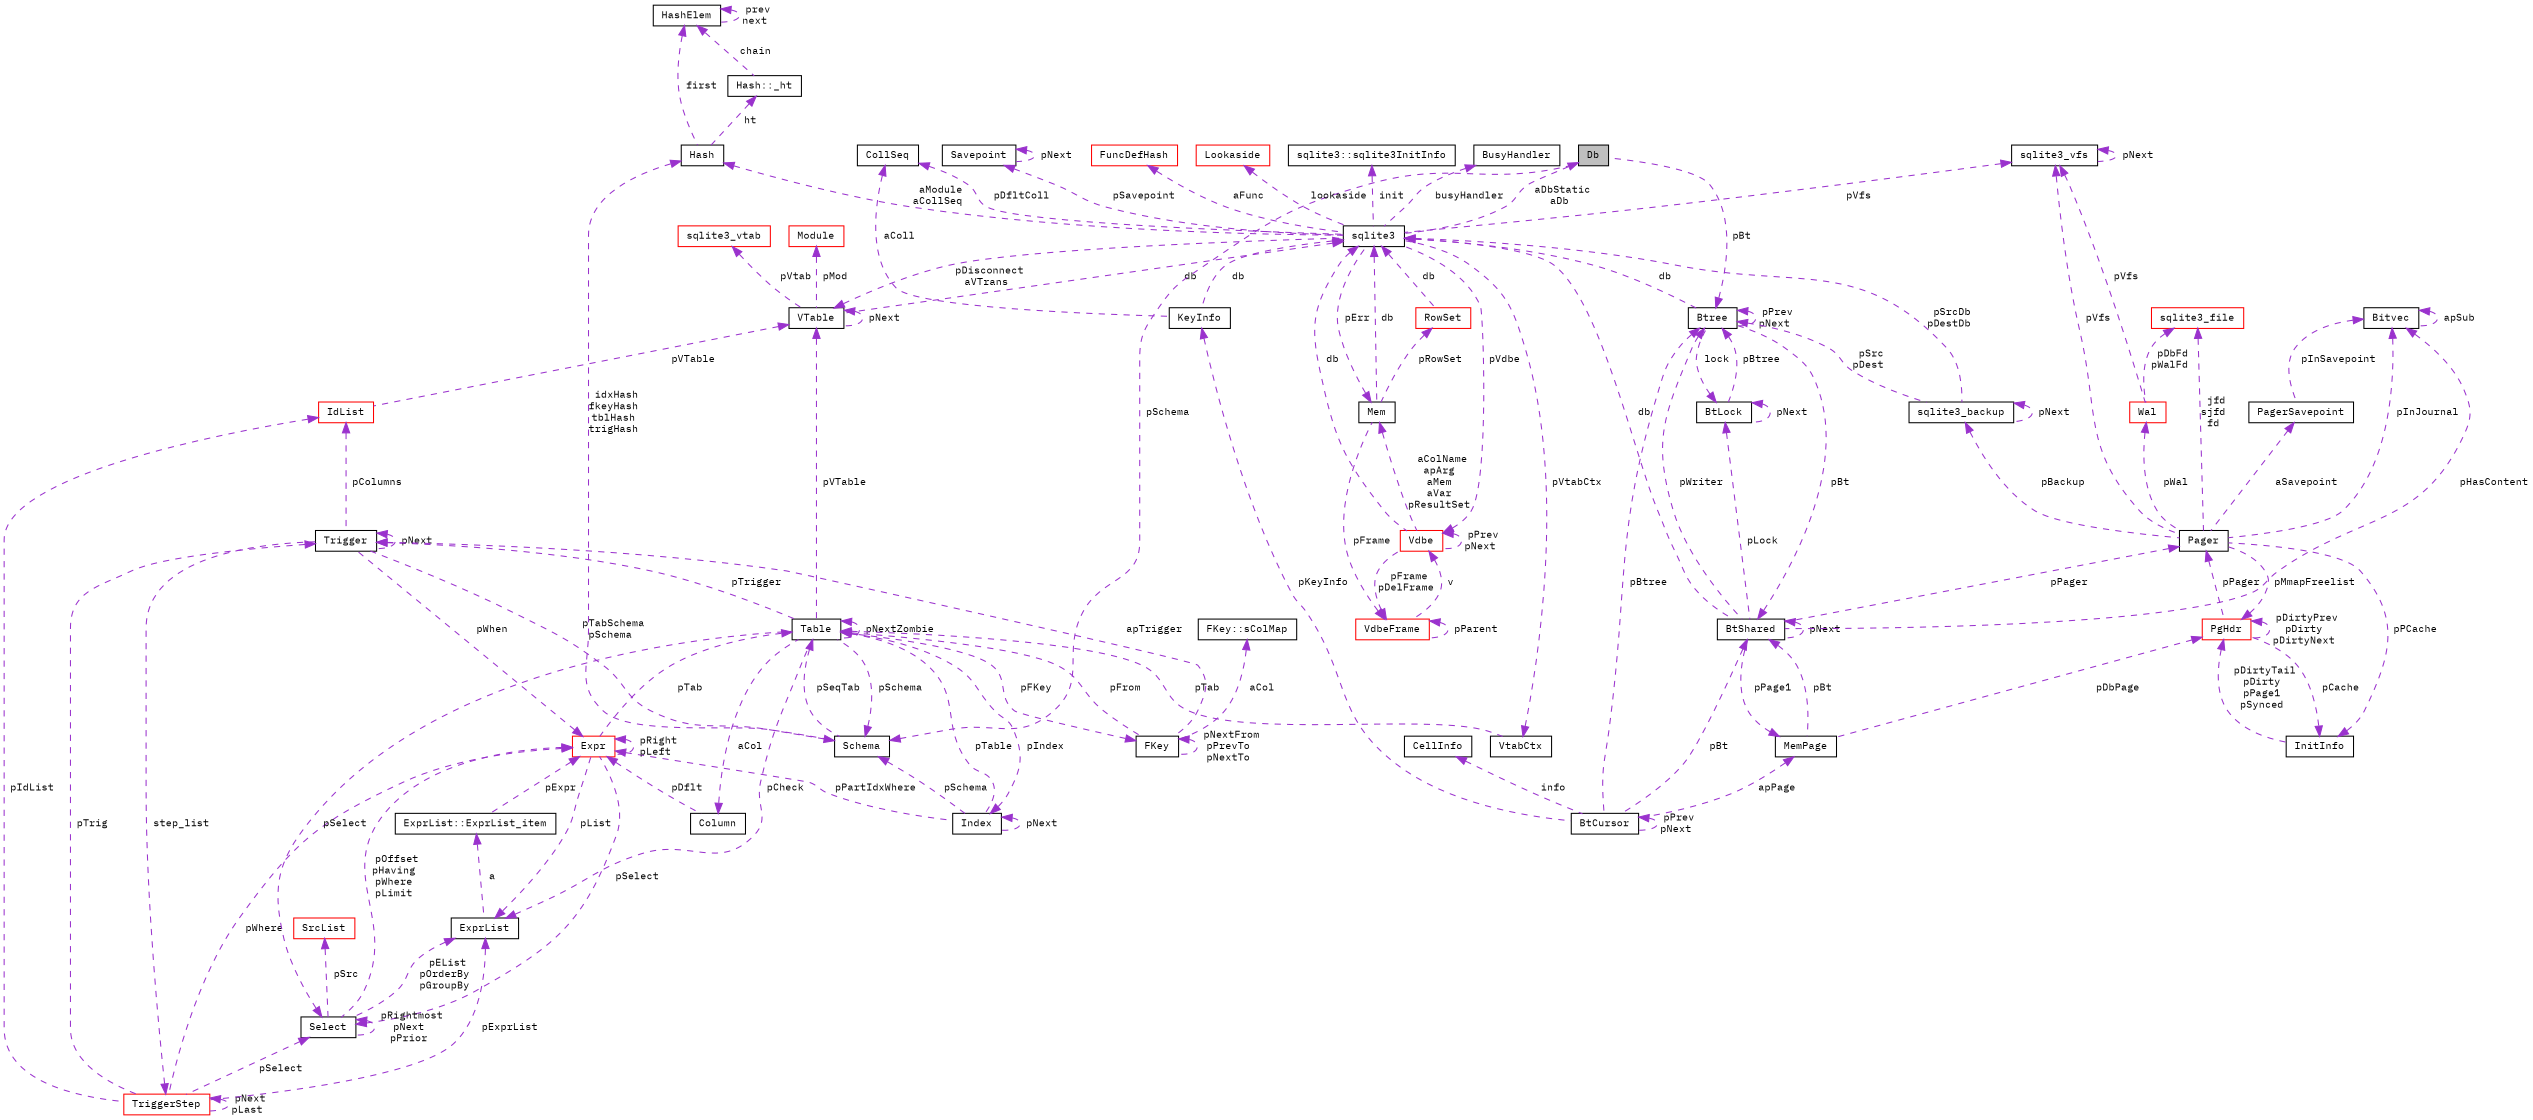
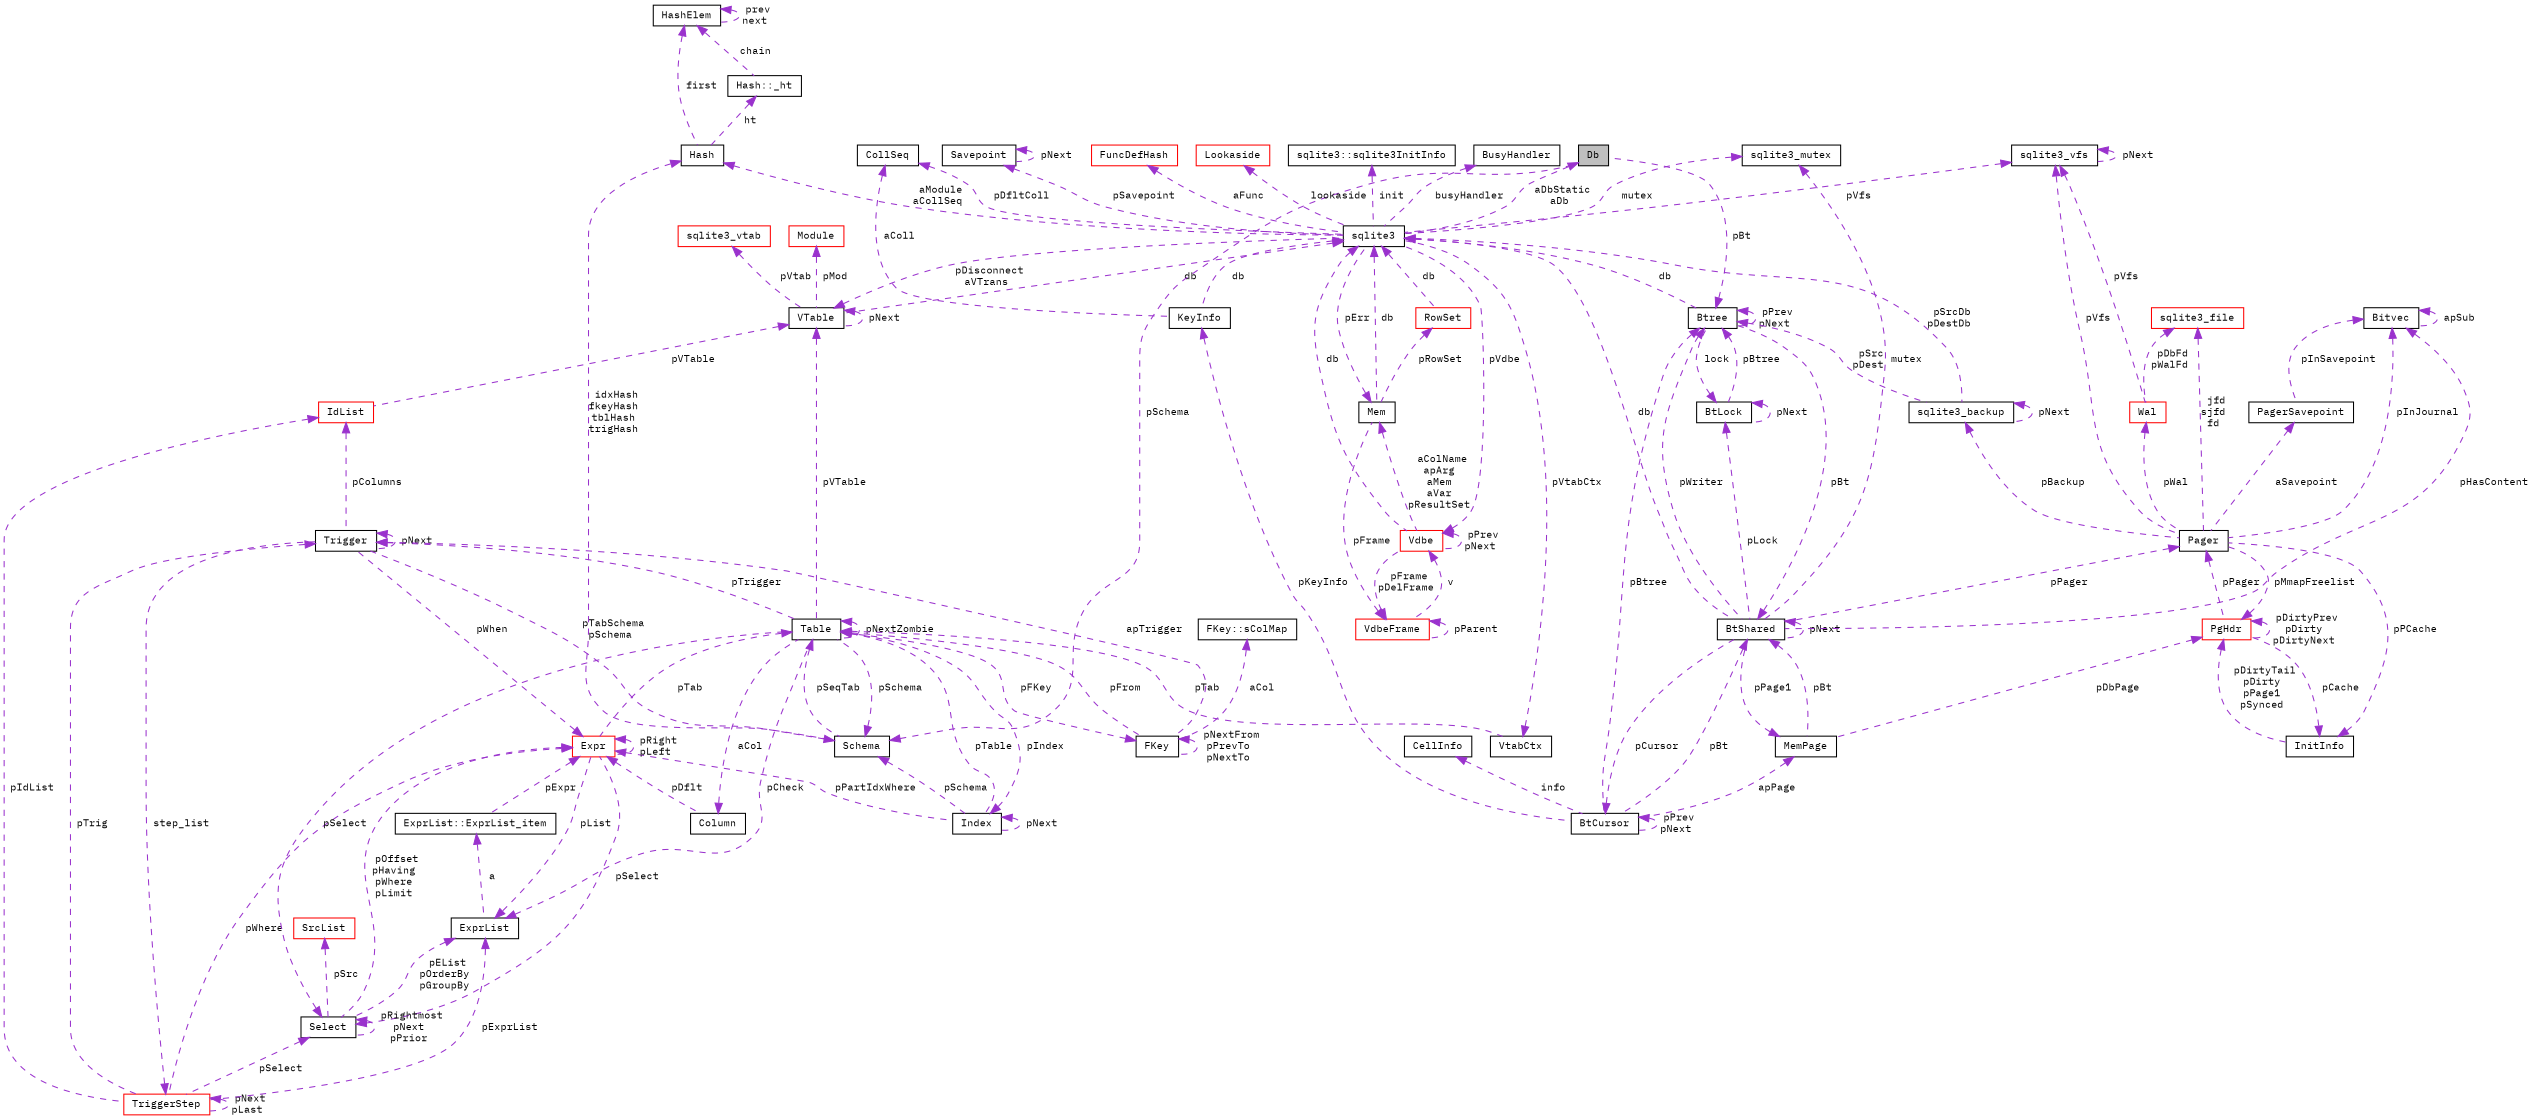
  digraph {
    fontname="IBM Plex Mono"
    node [color=black fillcolor=white fontname="IBM Plex Mono" fontsize=10 shape=record style=filled]
    edge [color=darkorchid3 dir=back fontname="IBM Plex Mono" fontsize=10 labelfontname=Helvetica labelfontsize=10 style=dashed]
    n1 [fillcolor=grey75 fontcolor=black height=0.2 label=Db width=0.4]
    n2 [height=0.2 label=sqlite3 width=0.4]
    n3 [height=0.2 label=VTable width=0.4]
    n4 [height=0.2 label=Mem width=0.4]
    n5 [color=red height=0.2 label=Vdbe width=0.4]
    n6 [color=red height=0.2 label=RowSet width=0.4]
    n7 [height=0.2 label=Btree width=0.4]
    n8 [height=0.2 label=BtShared width=0.4]
    n9 [height=0.2 label=sqlite3_backup width=0.4]
    n10 [height=0.2 label=KeyInfo width=0.4]
    n11 [height=0.2 label=Schema width=0.4]
    n12 [height=0.2 label=Table width=0.4]
    n13 [height=0.2 label=Trigger width=0.4]
    n14 [height=0.2 label=Index width=0.4]
    n15 [color=red height=0.2 label=Expr width=0.4]
    n16 [height=0.2 label=FKey width=0.4]
    n17 [height=0.2 label=VtabCtx width=0.4]
    n18 [color=red height=0.2 label=TriggerStep width=0.4]
    n19 [height=0.2 label=Column width=0.4]
    n20 [height=0.2 label=Select width=0.4]
    n21 [height=0.2 label="ExprList::ExprList_item" width=0.4]
    n22 [height=0.2 label=ExprList width=0.4]
    n23 [color=red height=0.2 label=SrcList width=0.4]
    n24 [height=0.2 label="FKey::sColMap" width=0.4]
    n25 [color=red height=0.2 label=IdList width=0.4]
    n26 [color=red height=0.2 label=VdbeFrame width=0.4]
    n27 [height=0.2 label=BtCursor width=0.4]
    n28 [height=0.2 label=BtLock width=0.4]
    n29 [height=0.2 label=MemPage width=0.4]
    n30 [height=0.2 label=Pager width=0.4]
    n31 [height=0.2 label=Savepoint width=0.4]
    n32 [color=red height=0.2 label=FuncDefHash width=0.4]
    n33 [color=red height=0.2 label=Lookaside width=0.4]
+   n34 [height=0.2 label=sqlite3_mutex width=0.4]
    n35 [height=0.2 label=sqlite3_vfs width=0.4]
    n36 [color=red height=0.2 label=Wal width=0.4]
    n37 [color=red height=0.2 label=PgHdr width=0.4]
    n38 [height=0.2 label="sqlite3::sqlite3InitInfo" width=0.4]
    n39 [height=0.2 label=BusyHandler width=0.4]
    n40 [height=0.2 label=CollSeq width=0.4]
    n41 [height=0.2 label=Hash width=0.4]
    n42 [height=0.2 label="Hash::_ht" width=0.4]
    n43 [height=0.2 label=HashElem width=0.4]
    n44 [color=red height=0.2 label=Module width=0.4]
    n45 [color=red height=0.2 label=sqlite3_vtab width=0.4]
    n46 [height=0.2 label=CellInfo width=0.4]
    n47 [height=0.2 label=InitInfo width=0.4]
    n48 [height=0.2 label=Bitvec width=0.4]
    n49 [height=0.2 label=PagerSavepoint width=0.4]
    n50 [color=red height=0.2 label=sqlite3_file width=0.4]
    n1 -> n2 [label=" aDbStatic\naDb"]
    n2 -> n3 [label=" db"]
    n2 -> n4 [label=" db"]
    n2 -> n5 [label=" db"]
    n2 -> n6 [label=" db"]
    n2 -> n7 [label=" db"]
    n2 -> n8 [label=" db"]
    n2 -> n9 [label=" pSrcDb\npDestDb"]
    n2 -> n10 [label=" db"]
    n3 -> n2 [label=" pDisconnect\naVTrans"]
    n3 -> n3 [label=" pNext"]
    n3 -> n12 [label=" pVTable"]
    n3 -> n25 [label=" pVTable"]
    n4 -> n2 [label=" pErr"]
    n4 -> n5 [label=" aColName\napArg\naMem\naVar\npResultSet"]
    n5 -> n2 [label=" pVdbe"]
    n5 -> n5 [label=" pPrev\npNext"]
    n5 -> n26 [label=" v"]
    n6 -> n4 [label=" pRowSet"]
    n7 -> n1 [label=" pBt"]
    n7 -> n7 [label=" pPrev\npNext"]
    n7 -> n8 [label=" pWriter"]
    n7 -> n9 [label=" pSrc\npDest"]
    n7 -> n27 [label=" pBtree"]
    n7 -> n28 [label=" pBtree"]
    n8 -> n7 [label=" pBt"]
    n8 -> n8 [label=" pNext"]
    n8 -> n27 [label=" pBt"]
    n8 -> n29 [label=" pBt"]
    n9 -> n9 [label=" pNext"]
    n9 -> n30 [label=" pBackup"]
    n10 -> n27 [label=" pKeyInfo"]
    n11 -> n1 [label=" pSchema"]
    n11 -> n12 [label=" pSchema"]
    n11 -> n13 [label=" pTabSchema\npSchema"]
    n11 -> n14 [label=" pSchema"]
    n12 -> n11 [label=" pSeqTab"]
    n12 -> n12 [label=" pNextZombie"]
    n12 -> n14 [label=" pTable"]
    n12 -> n15 [label=" pTab"]
    n12 -> n16 [label=" pFrom"]
    n12 -> n17 [label=" pTab"]
    n13 -> n12 [label=" pTrigger"]
    n13 -> n13 [label=" pNext"]
    n13 -> n16 [label=" apTrigger"]
    n13 -> n18 [label=" pTrig"]
    n14 -> n12 [label=" pIndex"]
    n14 -> n14 [label=" pNext"]
    n15 -> n13 [label=" pWhen"]
    n15 -> n14 [label=" pPartIdxWhere"]
    n15 -> n15 [label=" pRight\npLeft"]
    n15 -> n18 [label=" pWhere"]
    n15 -> n19 [label=" pDflt"]
    n15 -> n20 [label=" pOffset\npHaving\npWhere\npLimit"]
    n15 -> n21 [label=" pExpr"]
    n16 -> n12 [label=" pFKey"]
    n16 -> n16 [label=" pNextFrom\npPrevTo\npNextTo"]
    n17 -> n2 [label=" pVtabCtx"]
    n18 -> n13 [label=" step_list"]
    n18 -> n18 [label=" pNext\npLast"]
    n19 -> n12 [label=" aCol"]
    n20 -> n12 [label=" pSelect"]
    n20 -> n15 [label=" pSelect"]
    n20 -> n18 [label=" pSelect"]
    n20 -> n20 [label=" pRightmost\npNext\npPrior"]
    n21 -> n22 [label=" a"]
    n22 -> n12 [label=" pCheck"]
    n22 -> n15 [label=" pList"]
    n22 -> n18 [label=" pExprList"]
    n22 -> n20 [label=" pEList\npOrderBy\npGroupBy"]
    n23 -> n20 [label=" pSrc"]
    n24 -> n16 [label=" aCol"]
    n25 -> n13 [label=" pColumns"]
    n25 -> n18 [label=" pIdList"]
    n26 -> n4 [label=" pFrame"]
    n26 -> n5 [label=" pFrame\npDelFrame"]
    n26 -> n26 [label=" pParent"]
+   n27 -> n8 [label=" pCursor"]
    n27 -> n27 [label=" pPrev\npNext"]
    n28 -> n7 [label=" lock"]
    n28 -> n8 [label=" pLock"]
    n28 -> n28 [label=" pNext"]
    n29 -> n8 [label=" pPage1"]
    n29 -> n27 [label=" apPage"]
    n30 -> n8 [label=" pPager"]
    n30 -> n37 [label=" pPager"]
    n31 -> n2 [label=" pSavepoint"]
    n31 -> n31 [label=" pNext"]
    n32 -> n2 [label=" aFunc"]
    n33 -> n2 [label=" lookaside"]
+   n34 -> n2 [label=" mutex"]
+   n34 -> n8 [label=" mutex"]
    n35 -> n2 [label=" pVfs"]
    n35 -> n30 [label=" pVfs"]
    n35 -> n35 [label=" pNext"]
    n35 -> n36 [label=" pVfs"]
    n36 -> n30 [label=" pWal"]
    n37 -> n29 [label=" pDbPage"]
    n37 -> n30 [label=" pMmapFreelist"]
    n37 -> n37 [label=" pDirtyPrev\npDirty\npDirtyNext"]
    n37 -> n47 [label=" pDirtyTail\npDirty\npPage1\npSynced"]
    n38 -> n2 [label=" init"]
    n39 -> n2 [label=" busyHandler"]
    n40 -> n2 [label=" pDfltColl"]
    n40 -> n10 [label=" aColl"]
    n41 -> n2 [label=" aModule\naCollSeq"]
    n41 -> n11 [label=" idxHash\nfkeyHash\ntblHash\ntrigHash"]
    n42 -> n41 [label=" ht"]
    n43 -> n41 [label=" first"]
    n43 -> n42 [label=" chain"]
    n43 -> n43 [label=" prev\nnext"]
    n44 -> n3 [label=" pMod"]
    n45 -> n3 [label=" pVtab"]
    n46 -> n27 [label=" info"]
    n47 -> n30 [label=" pPCache"]
    n47 -> n37 [label=" pCache"]
    n48 -> n8 [label=" pHasContent"]
    n48 -> n30 [label=" pInJournal"]
    n48 -> n48 [label=" apSub"]
    n48 -> n49 [label=" pInSavepoint"]
    n49 -> n30 [label=" aSavepoint"]
    n50 -> n30 [label=" jfd\nsjfd\nfd"]
    n50 -> n36 [label=" pDbFd\npWalFd"]
  }
